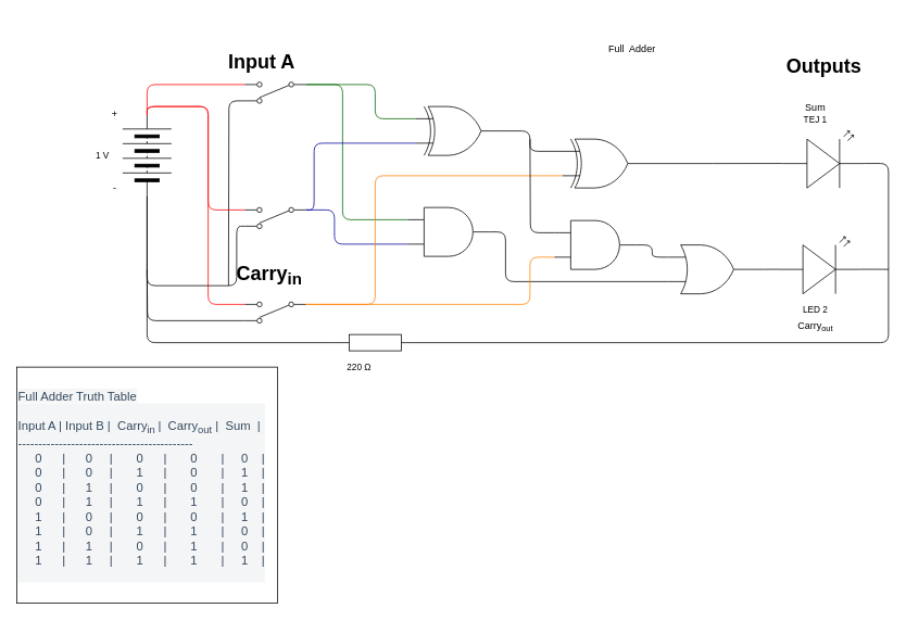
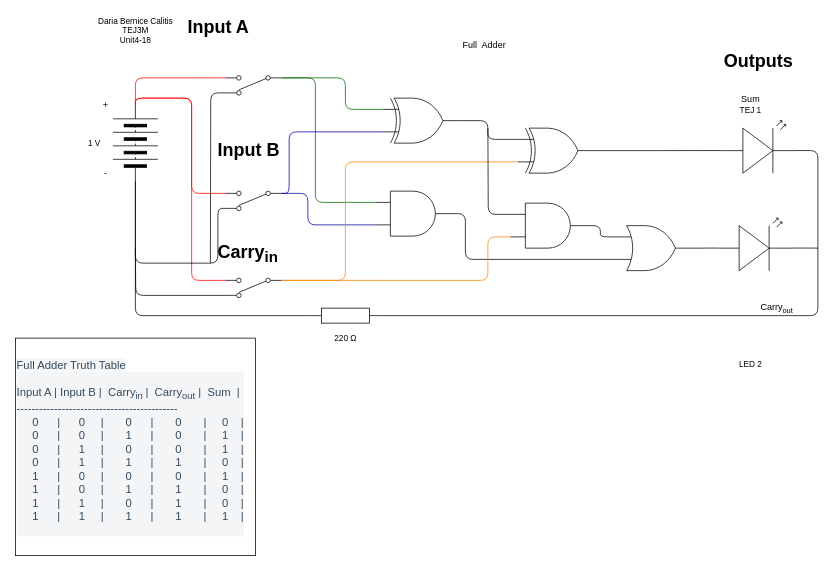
  <mxCell id="0" />
  <mxCell id="1" parent="0" />
  <mxCell id="2" style="edgeStyle=orthogonalEdgeStyle;html=1;exitX=1;exitY=0.5;exitDx=0;exitDy=0;entryX=1;entryY=0.885;entryDx=0;entryDy=0;entryPerimeter=0;endArrow=none;endFill=0;strokeColor=#FF0000;" edge="1" parent="1" source="3" target="40"><mxGeometry relative="1" as="geometry"><Array as="points"><mxPoint x="180" y="130" /><mxPoint x="255" y="130" /><mxPoint x="255" y="373" /></Array></mxGeometry></mxCell>
  <mxCell id="3" value="" style="pointerEvents=1;verticalLabelPosition=bottom;shadow=0;dashed=0;align=center;html=1;verticalAlign=top;shape=mxgraph.electrical.miscellaneous.batteryStack;rotation=-90;" parent="1" vertex="1"><mxGeometry x="130" y="160" width="100" height="60" as="geometry" /></mxCell>
  <mxCell id="4" value="1 V" style="text;html=1;align=center;verticalAlign=middle;resizable=0;points=[];autosize=1;strokeColor=none;fillColor=none;fontSize=11;fontFamily=Helvetica;fontColor=default;" parent="1" vertex="1"><mxGeometry x="110" y="180" width="30" height="20" as="geometry" /></mxCell>
- <mxCell id="5" value="220&amp;nbsp;Ω" style="text;html=1;align=center;verticalAlign=middle;resizable=0;points=[];autosize=1;strokeColor=none;fillColor=none;fontSize=11;fontFamily=Helvetica;fontColor=default;" parent="1" vertex="1"><mxGeometry x="420" y="440" width="40" height="20" as="geometry" /></mxCell>
- <mxCell id="6" value="LED 2" style="text;html=1;align=center;verticalAlign=middle;resizable=0;points=[];autosize=1;strokeColor=none;fillColor=none;fontSize=11;fontFamily=Helvetica;fontColor=default;" parent="1" vertex="1"><mxGeometry x="975" y="370" width="50" height="20" as="geometry" /></mxCell>
- <mxCell id="8" value="Full&amp;nbsp; Adder" style="text;html=1;align=center;verticalAlign=middle;resizable=0;points=[];autosize=1;strokeColor=none;fillColor=none;" parent="1" vertex="1"><mxGeometry x="740" y="50" width="70" height="20" as="geometry" /></mxCell>
+ <mxCell id="5" value="220&amp;nbsp;Ω" style="text;html=1;align=center;verticalAlign=middle;resizable=0;points=[];autosize=1;strokeColor=none;fillColor=none;fontSize=11;fontFamily=Helvetica;fontColor=default;" parent="1" vertex="1"><mxGeometry x="440" y="440" width="40" height="20" as="geometry" /></mxCell>
+ <mxCell id="6" value="LED 2" style="text;html=1;align=center;verticalAlign=middle;resizable=0;points=[];autosize=1;strokeColor=none;fillColor=none;fontSize=11;fontFamily=Helvetica;fontColor=default;" parent="1" vertex="1"><mxGeometry x="975" y="475" width="50" height="20" as="geometry" /></mxCell>
+ <mxCell id="7" value="Daria Bernice Calitis&lt;br&gt;TEJ3M&lt;br&gt;Unit4-18" style="text;html=1;align=center;verticalAlign=middle;resizable=0;points=[];autosize=1;strokeColor=none;fillColor=none;fontSize=11;fontFamily=Helvetica;fontColor=default;" parent="1" vertex="1"><mxGeometry x="125" y="20" width="110" height="40" as="geometry" /></mxCell>
+ <mxCell id="8" value="Full&amp;nbsp; Adder" style="text;html=1;align=center;verticalAlign=middle;resizable=0;points=[];autosize=1;strokeColor=none;fillColor=none;" parent="1" vertex="1"><mxGeometry x="610" y="50" width="70" height="20" as="geometry" /></mxCell>
  <mxCell id="9" value="&lt;span style=&quot;color: rgb(52 , 73 , 94) ; font-size: 15px ; font-style: normal ; font-weight: 400 ; letter-spacing: normal ; text-align: left ; text-indent: 0px ; text-transform: none ; word-spacing: 0px ; background-color: rgb(244 , 245 , 246) ; display: inline ; float: none&quot;&gt;Full Adder Truth Table&lt;/span&gt;&lt;div style=&quot;color: rgb(52 , 73 , 94) ; font-size: 15px ; font-style: normal ; font-weight: 400 ; letter-spacing: normal ; text-align: left ; text-indent: 0px ; text-transform: none ; word-spacing: 0px ; background-color: rgb(244 , 245 , 246)&quot;&gt;&lt;br&gt;&lt;/div&gt;&lt;div style=&quot;color: rgb(52 , 73 , 94) ; font-size: 15px ; font-style: normal ; font-weight: 400 ; letter-spacing: normal ; text-align: left ; text-indent: 0px ; text-transform: none ; word-spacing: 0px ; background-color: rgb(244 , 245 , 246)&quot;&gt;Input A | Input B |&amp;nbsp; Carry&lt;sub&gt;in &lt;/sub&gt;|&amp;nbsp; Carry&lt;sub&gt;out&lt;/sub&gt; |&amp;nbsp; Sum&amp;nbsp; |&lt;/div&gt;&lt;div style=&quot;color: rgb(52 , 73 , 94) ; font-size: 15px ; font-style: normal ; font-weight: 400 ; letter-spacing: normal ; text-align: left ; text-indent: 0px ; text-transform: none ; word-spacing: 0px ; background-color: rgb(244 , 245 , 246)&quot;&gt;-------------------------------------------&lt;/div&gt;&lt;div style=&quot;color: rgb(52 , 73 , 94) ; font-size: 15px ; font-style: normal ; font-weight: 400 ; letter-spacing: normal ; text-align: left ; text-indent: 0px ; text-transform: none ; word-spacing: 0px ; background-color: rgb(244 , 245 , 246)&quot;&gt;&amp;nbsp; &amp;nbsp; &amp;nbsp;0&amp;nbsp; &amp;nbsp; &amp;nbsp; |&amp;nbsp; &amp;nbsp; &amp;nbsp; 0&amp;nbsp; &amp;nbsp; &amp;nbsp;|&amp;nbsp; &amp;nbsp; &amp;nbsp; &amp;nbsp;0&amp;nbsp; &amp;nbsp; &amp;nbsp; |&amp;nbsp; &amp;nbsp; &amp;nbsp; &amp;nbsp;0&amp;nbsp; &amp;nbsp; &amp;nbsp; &amp;nbsp;|&amp;nbsp; &amp;nbsp; &amp;nbsp;0&amp;nbsp; &amp;nbsp; |&lt;/div&gt;&lt;div style=&quot;color: rgb(52 , 73 , 94) ; font-size: 15px ; font-style: normal ; font-weight: 400 ; letter-spacing: normal ; text-align: left ; text-indent: 0px ; text-transform: none ; word-spacing: 0px ; background-color: rgb(244 , 245 , 246)&quot;&gt;&lt;div&gt;&amp;nbsp; &amp;nbsp; &amp;nbsp;0&amp;nbsp; &amp;nbsp; &amp;nbsp; |&amp;nbsp; &amp;nbsp; &amp;nbsp; 0&amp;nbsp; &amp;nbsp; &amp;nbsp;|&amp;nbsp; &amp;nbsp; &amp;nbsp; &amp;nbsp;1&amp;nbsp; &amp;nbsp; &amp;nbsp; |&amp;nbsp; &amp;nbsp; &amp;nbsp; &amp;nbsp;0&amp;nbsp; &amp;nbsp; &amp;nbsp; &amp;nbsp;|&amp;nbsp; &amp;nbsp; &amp;nbsp;1&amp;nbsp; &amp;nbsp; |&lt;/div&gt;&lt;div&gt;&lt;div&gt;&amp;nbsp; &amp;nbsp; &amp;nbsp;0&amp;nbsp; &amp;nbsp; &amp;nbsp; |&amp;nbsp; &amp;nbsp; &amp;nbsp; 1&amp;nbsp; &amp;nbsp; &amp;nbsp;|&amp;nbsp; &amp;nbsp; &amp;nbsp; &amp;nbsp;0&amp;nbsp; &amp;nbsp; &amp;nbsp; |&amp;nbsp; &amp;nbsp; &amp;nbsp; &amp;nbsp;0&amp;nbsp; &amp;nbsp; &amp;nbsp; &amp;nbsp;|&amp;nbsp; &amp;nbsp; &amp;nbsp;1&amp;nbsp; &amp;nbsp; |&lt;/div&gt;&lt;/div&gt;&lt;div&gt;&lt;div&gt;&amp;nbsp; &amp;nbsp; &amp;nbsp;0&amp;nbsp; &amp;nbsp; &amp;nbsp; |&amp;nbsp; &amp;nbsp; &amp;nbsp; 1&amp;nbsp; &amp;nbsp; &amp;nbsp;|&amp;nbsp; &amp;nbsp; &amp;nbsp; &amp;nbsp;1&amp;nbsp; &amp;nbsp; &amp;nbsp; |&amp;nbsp; &amp;nbsp; &amp;nbsp; &amp;nbsp;1&amp;nbsp; &amp;nbsp; &amp;nbsp; &amp;nbsp;|&amp;nbsp; &amp;nbsp; &amp;nbsp;0&amp;nbsp; &amp;nbsp; |&lt;/div&gt;&lt;/div&gt;&lt;div&gt;&lt;div&gt;&amp;nbsp; &amp;nbsp; &amp;nbsp;1&amp;nbsp; &amp;nbsp; &amp;nbsp; |&amp;nbsp; &amp;nbsp; &amp;nbsp; 0&amp;nbsp; &amp;nbsp; &amp;nbsp;|&amp;nbsp; &amp;nbsp; &amp;nbsp; &amp;nbsp;0&amp;nbsp; &amp;nbsp; &amp;nbsp; |&amp;nbsp; &amp;nbsp; &amp;nbsp; &amp;nbsp;0&amp;nbsp; &amp;nbsp; &amp;nbsp; &amp;nbsp;|&amp;nbsp; &amp;nbsp; &amp;nbsp;1&amp;nbsp; &amp;nbsp; |&lt;/div&gt;&lt;/div&gt;&lt;div&gt;&lt;div&gt;&amp;nbsp; &amp;nbsp; &amp;nbsp;1&amp;nbsp; &amp;nbsp; &amp;nbsp; |&amp;nbsp; &amp;nbsp; &amp;nbsp; 0&amp;nbsp; &amp;nbsp; &amp;nbsp;|&amp;nbsp; &amp;nbsp; &amp;nbsp; &amp;nbsp;1&amp;nbsp; &amp;nbsp; &amp;nbsp; |&amp;nbsp; &amp;nbsp; &amp;nbsp; &amp;nbsp;1&amp;nbsp; &amp;nbsp; &amp;nbsp; &amp;nbsp;|&amp;nbsp; &amp;nbsp; &amp;nbsp;0&amp;nbsp; &amp;nbsp; |&lt;/div&gt;&lt;/div&gt;&lt;div&gt;&lt;div&gt;&amp;nbsp; &amp;nbsp; &amp;nbsp;1&amp;nbsp; &amp;nbsp; &amp;nbsp; |&amp;nbsp; &amp;nbsp; &amp;nbsp; 1&amp;nbsp; &amp;nbsp; &amp;nbsp;|&amp;nbsp; &amp;nbsp; &amp;nbsp; &amp;nbsp;0&amp;nbsp; &amp;nbsp; &amp;nbsp; |&amp;nbsp; &amp;nbsp; &amp;nbsp; &amp;nbsp;1&amp;nbsp; &amp;nbsp; &amp;nbsp; &amp;nbsp;|&amp;nbsp; &amp;nbsp; &amp;nbsp;0&amp;nbsp; &amp;nbsp; |&lt;/div&gt;&lt;/div&gt;&lt;div&gt;&lt;div&gt;&amp;nbsp; &amp;nbsp; &amp;nbsp;1&amp;nbsp; &amp;nbsp; &amp;nbsp; |&amp;nbsp; &amp;nbsp; &amp;nbsp; 1&amp;nbsp; &amp;nbsp; &amp;nbsp;|&amp;nbsp; &amp;nbsp; &amp;nbsp; &amp;nbsp;1&amp;nbsp; &amp;nbsp; &amp;nbsp; |&amp;nbsp; &amp;nbsp; &amp;nbsp; &amp;nbsp;1&amp;nbsp; &amp;nbsp; &amp;nbsp; &amp;nbsp;|&amp;nbsp; &amp;nbsp; &amp;nbsp;1&amp;nbsp; &amp;nbsp; |&lt;/div&gt;&lt;/div&gt;&lt;div&gt;&amp;nbsp; &amp;nbsp;&lt;br&gt;&lt;/div&gt;&lt;/div&gt;" style="whiteSpace=wrap;html=1;align=left;" parent="1" vertex="1"><mxGeometry x="20" y="450" width="320" height="290" as="geometry" /></mxCell>
  <mxCell id="10" value="+" style="text;html=1;align=center;verticalAlign=middle;resizable=0;points=[];autosize=1;strokeColor=none;fillColor=none;" parent="1" vertex="1"><mxGeometry x="130" y="130" width="20" height="20" as="geometry" /></mxCell>
  <mxCell id="11" value="-" style="text;html=1;align=center;verticalAlign=middle;resizable=0;points=[];autosize=1;strokeColor=none;fillColor=none;" parent="1" vertex="1"><mxGeometry x="130" y="220" width="20" height="20" as="geometry" /></mxCell>
  <mxCell id="12" style="edgeStyle=orthogonalEdgeStyle;html=1;exitX=0;exitY=0.885;exitDx=0;exitDy=0;exitPerimeter=0;entryX=0;entryY=0.25;entryDx=0;entryDy=0;entryPerimeter=0;endArrow=none;endFill=0;rounded=1;strokeColor=#006600;" parent="1" source="16" target="26" edge="1"><mxGeometry relative="1" as="geometry"><mxPoint x="470" y="115" as="targetPoint" /><Array as="points"><mxPoint x="460" y="103" /><mxPoint x="460" y="145" /></Array></mxGeometry></mxCell>
  <mxCell id="13" style="edgeStyle=orthogonalEdgeStyle;html=1;exitX=1;exitY=0.115;exitDx=0;exitDy=0;exitPerimeter=0;endArrow=none;endFill=0;fillColor=#FF0000;strokeColor=#000000;" parent="1" source="16" edge="1"><mxGeometry relative="1" as="geometry"><mxPoint x="280" y="350" as="targetPoint" /></mxGeometry></mxCell>
  <mxCell id="14" style="edgeStyle=orthogonalEdgeStyle;html=1;exitX=1;exitY=0.885;exitDx=0;exitDy=0;exitPerimeter=0;entryX=1;entryY=0.5;entryDx=0;entryDy=0;endArrow=none;endFill=0;strokeColor=#FF0000;" parent="1" source="16" target="3" edge="1"><mxGeometry relative="1" as="geometry" /></mxCell>
  <mxCell id="15" style="edgeStyle=orthogonalEdgeStyle;rounded=1;html=1;exitX=0;exitY=0.885;exitDx=0;exitDy=0;exitPerimeter=0;entryX=0;entryY=0.25;entryDx=0;entryDy=0;entryPerimeter=0;endArrow=none;endFill=0;strokeColor=#006600;" parent="1" source="16" target="28" edge="1"><mxGeometry relative="1" as="geometry"><Array as="points"><mxPoint x="420" y="103" /><mxPoint x="420" y="269" /></Array></mxGeometry></mxCell>
  <mxCell id="16" value="" style="pointerEvents=1;verticalLabelPosition=bottom;shadow=0;dashed=0;align=center;html=1;verticalAlign=top;shape=mxgraph.electrical.electro-mechanical.2-way_switch;rotation=-180;" parent="1" vertex="1"><mxGeometry x="300" y="100" width="75" height="26" as="geometry" /></mxCell>
  <mxCell id="17" style="edgeStyle=orthogonalEdgeStyle;rounded=1;orthogonalLoop=1;jettySize=auto;html=1;exitX=1;exitY=0.115;exitDx=0;exitDy=0;exitPerimeter=0;entryX=0;entryY=0.5;entryDx=0;entryDy=0;endArrow=none;endFill=0;strokeColor=#000000;" parent="1" source="21" target="3" edge="1"><mxGeometry relative="1" as="geometry"><Array as="points"><mxPoint x="290" y="277" /><mxPoint x="290" y="350" /><mxPoint x="180" y="350" /></Array></mxGeometry></mxCell>
  <mxCell id="18" style="edgeStyle=orthogonalEdgeStyle;html=1;exitX=0;exitY=0.885;exitDx=0;exitDy=0;exitPerimeter=0;entryX=0;entryY=0.75;entryDx=0;entryDy=0;entryPerimeter=0;endArrow=none;endFill=0;strokeColor=#000099;" parent="1" source="21" target="26" edge="1"><mxGeometry relative="1" as="geometry"><mxPoint x="444" y="195" as="targetPoint" /><Array as="points"><mxPoint x="385" y="175" /></Array></mxGeometry></mxCell>
  <mxCell id="19" style="edgeStyle=orthogonalEdgeStyle;html=1;exitX=1;exitY=0.885;exitDx=0;exitDy=0;exitPerimeter=0;entryX=1;entryY=0.5;entryDx=0;entryDy=0;endArrow=none;endFill=0;strokeColor=#FF0000;" parent="1" source="21" target="3" edge="1"><mxGeometry relative="1" as="geometry" /></mxCell>
  <mxCell id="20" style="edgeStyle=orthogonalEdgeStyle;rounded=1;html=1;exitX=0;exitY=0.885;exitDx=0;exitDy=0;exitPerimeter=0;endArrow=none;endFill=0;entryX=0;entryY=0.75;entryDx=0;entryDy=0;entryPerimeter=0;strokeColor=#000099;" parent="1" source="21" target="28" edge="1"><mxGeometry relative="1" as="geometry"><Array as="points"><mxPoint x="410" y="257" /><mxPoint x="410" y="299" /></Array></mxGeometry></mxCell>
  <mxCell id="21" value="" style="pointerEvents=1;verticalLabelPosition=bottom;shadow=0;dashed=0;align=center;html=1;verticalAlign=top;shape=mxgraph.electrical.electro-mechanical.2-way_switch;rotation=-180;" parent="1" vertex="1"><mxGeometry x="300" y="254" width="75" height="26" as="geometry" /></mxCell>
- <mxCell id="22" value="&lt;h1&gt;Input A&lt;/h1&gt;" style="text;html=1;strokeColor=none;fillColor=none;spacing=5;spacingTop=-20;whiteSpace=wrap;overflow=hidden;rounded=0;" parent="1" vertex="1"><mxGeometry x="275" y="55" width="100" height="40" as="geometry" /></mxCell>
+ <mxCell id="22" value="&lt;h1&gt;Input A&lt;/h1&gt;" style="text;html=1;strokeColor=none;fillColor=none;spacing=5;spacingTop=-20;whiteSpace=wrap;overflow=hidden;rounded=0;" parent="1" vertex="1"><mxGeometry x="245" y="15" width="100" height="40" as="geometry" /></mxCell>
+ <mxCell id="23" value="&lt;h1&gt;Input B&lt;/h1&gt;" style="text;html=1;strokeColor=none;fillColor=none;spacing=5;spacingTop=-20;whiteSpace=wrap;overflow=hidden;rounded=0;" parent="1" vertex="1"><mxGeometry x="285" y="180" width="100" height="40" as="geometry" /></mxCell>
  <mxCell id="24" value="&lt;h1&gt;Outputs&lt;/h1&gt;" style="text;html=1;strokeColor=none;fillColor=none;spacing=5;spacingTop=-20;whiteSpace=wrap;overflow=hidden;rounded=0;" parent="1" vertex="1"><mxGeometry x="960" y="61" width="100" height="40" as="geometry" /></mxCell>
  <mxCell id="25" style="edgeStyle=orthogonalEdgeStyle;html=1;exitX=1;exitY=0.5;exitDx=0;exitDy=0;exitPerimeter=0;entryX=0;entryY=0.25;entryDx=0;entryDy=0;entryPerimeter=0;endArrow=none;endFill=0;strokeColor=#000000;" edge="1" parent="1" source="26" target="43"><mxGeometry relative="1" as="geometry" /></mxCell>
  <mxCell id="26" value="" style="verticalLabelPosition=bottom;shadow=0;dashed=0;align=center;html=1;verticalAlign=top;shape=mxgraph.electrical.logic_gates.logic_gate;operation=xor;" parent="1" vertex="1"><mxGeometry x="510" y="130" width="100" height="60" as="geometry" /></mxCell>
  <mxCell id="27" style="edgeStyle=orthogonalEdgeStyle;html=1;exitX=1;exitY=0.5;exitDx=0;exitDy=0;exitPerimeter=0;entryX=0;entryY=0.75;entryDx=0;entryDy=0;entryPerimeter=0;endArrow=none;endFill=0;strokeColor=#000000;" edge="1" parent="1" source="28" target="49"><mxGeometry relative="1" as="geometry"><Array as="points"><mxPoint x="620" y="284" /><mxPoint x="620" y="345" /></Array></mxGeometry></mxCell>
  <mxCell id="28" value="" style="verticalLabelPosition=bottom;shadow=0;dashed=0;align=center;html=1;verticalAlign=top;shape=mxgraph.electrical.logic_gates.logic_gate;operation=and;" parent="1" vertex="1"><mxGeometry x="500" y="254" width="100" height="60" as="geometry" /></mxCell>
  <mxCell id="29" value="Sum" style="text;html=1;align=center;verticalAlign=middle;resizable=0;points=[];autosize=1;strokeColor=none;fillColor=none;" parent="1" vertex="1"><mxGeometry x="980" y="121" width="40" height="20" as="geometry" /></mxCell>
- <mxCell id="30" value="Carry&lt;sub&gt;out&lt;/sub&gt;" style="text;html=1;align=center;verticalAlign=middle;resizable=0;points=[];autosize=1;strokeColor=none;fillColor=none;" parent="1" vertex="1"><mxGeometry x="970" y="390" width="60" height="20" as="geometry" /></mxCell>
+ <mxCell id="30" value="Carry&lt;sub&gt;out&lt;/sub&gt;" style="text;html=1;align=center;verticalAlign=middle;resizable=0;points=[];autosize=1;strokeColor=none;fillColor=none;" parent="1" vertex="1"><mxGeometry x="1005" y="400" width="60" height="20" as="geometry" /></mxCell>
  <mxCell id="31" style="edgeStyle=orthogonalEdgeStyle;html=1;exitX=1;exitY=0.57;exitDx=0;exitDy=0;exitPerimeter=0;entryX=1;entryY=0.5;entryDx=0;entryDy=0;entryPerimeter=0;endArrow=none;endFill=0;strokeColor=#000000;" edge="1" parent="1" source="32" target="36"><mxGeometry relative="1" as="geometry"><Array as="points"><mxPoint x="1090" y="200" /><mxPoint x="1090" y="420" /></Array></mxGeometry></mxCell>
  <mxCell id="32" value="" style="verticalLabelPosition=bottom;shadow=0;dashed=0;align=center;html=1;verticalAlign=top;shape=mxgraph.electrical.opto_electronics.led_2;pointerEvents=1;" parent="1" vertex="1"><mxGeometry x="960" y="160" width="100" height="70" as="geometry" /></mxCell>
  <mxCell id="33" style="edgeStyle=orthogonalEdgeStyle;html=1;exitX=1;exitY=0.57;exitDx=0;exitDy=0;exitPerimeter=0;endArrow=none;endFill=0;strokeColor=#000000;" edge="1" parent="1" source="34"><mxGeometry relative="1" as="geometry"><mxPoint x="1090" y="330" as="targetPoint" /></mxGeometry></mxCell>
  <mxCell id="34" value="" style="verticalLabelPosition=bottom;shadow=0;dashed=0;align=center;html=1;verticalAlign=top;shape=mxgraph.electrical.opto_electronics.led_2;pointerEvents=1;" parent="1" vertex="1"><mxGeometry x="955" y="290" width="100" height="70" as="geometry" /></mxCell>
  <mxCell id="35" style="edgeStyle=orthogonalEdgeStyle;rounded=1;html=1;exitX=0;exitY=0.5;exitDx=0;exitDy=0;exitPerimeter=0;endArrow=none;endFill=0;strokeColor=#000000;" parent="1" source="36" target="3" edge="1"><mxGeometry relative="1" as="geometry" /></mxCell>
  <mxCell id="36" value="" style="pointerEvents=1;verticalLabelPosition=bottom;shadow=0;dashed=0;align=center;html=1;verticalAlign=top;shape=mxgraph.electrical.resistors.resistor_1;" parent="1" vertex="1"><mxGeometry x="410" y="410" width="100" height="20" as="geometry" /></mxCell>
  <mxCell id="37" value="TEJ 1" style="text;html=1;align=center;verticalAlign=middle;resizable=0;points=[];autosize=1;strokeColor=none;fillColor=none;fontSize=11;fontFamily=Helvetica;fontColor=default;" parent="1" vertex="1"><mxGeometry x="975" y="136" width="50" height="20" as="geometry" /></mxCell>
  <mxCell id="38" style="edgeStyle=orthogonalEdgeStyle;html=1;exitX=1;exitY=0.115;exitDx=0;exitDy=0;exitPerimeter=0;endArrow=none;endFill=0;strokeColor=#000000;" edge="1" parent="1" source="40"><mxGeometry relative="1" as="geometry"><mxPoint x="180" y="330" as="targetPoint" /></mxGeometry></mxCell>
  <mxCell id="39" style="edgeStyle=orthogonalEdgeStyle;html=1;exitX=0;exitY=0.885;exitDx=0;exitDy=0;exitPerimeter=0;entryX=0;entryY=0.75;entryDx=0;entryDy=0;entryPerimeter=0;endArrow=none;endFill=0;strokeColor=#FF8000;" edge="1" parent="1" source="40" target="43"><mxGeometry relative="1" as="geometry"><Array as="points"><mxPoint x="460" y="373" /><mxPoint x="460" y="215" /></Array></mxGeometry></mxCell>
  <mxCell id="40" value="" style="pointerEvents=1;verticalLabelPosition=bottom;shadow=0;dashed=0;align=center;html=1;verticalAlign=top;shape=mxgraph.electrical.electro-mechanical.2-way_switch;rotation=-180;" vertex="1" parent="1"><mxGeometry x="300" y="370" width="75" height="26" as="geometry" /></mxCell>
  <mxCell id="41" value="&lt;h1&gt;Carry&lt;sub&gt;in&lt;/sub&gt;&lt;/h1&gt;" style="text;html=1;strokeColor=none;fillColor=none;spacing=5;spacingTop=-20;whiteSpace=wrap;overflow=hidden;rounded=0;" vertex="1" parent="1"><mxGeometry x="285" y="315" width="100" height="40" as="geometry" /></mxCell>
  <mxCell id="42" style="edgeStyle=orthogonalEdgeStyle;html=1;exitX=1;exitY=0.5;exitDx=0;exitDy=0;exitPerimeter=0;entryX=0;entryY=0.57;entryDx=0;entryDy=0;entryPerimeter=0;endArrow=none;endFill=0;strokeColor=#000000;" edge="1" parent="1" source="43" target="32"><mxGeometry relative="1" as="geometry" /></mxCell>
  <mxCell id="43" value="" style="verticalLabelPosition=bottom;shadow=0;dashed=0;align=center;html=1;verticalAlign=top;shape=mxgraph.electrical.logic_gates.logic_gate;operation=xor;" vertex="1" parent="1"><mxGeometry x="690" y="170" width="100" height="60" as="geometry" /></mxCell>
  <mxCell id="44" style="edgeStyle=orthogonalEdgeStyle;html=1;exitX=1;exitY=0.5;exitDx=0;exitDy=0;exitPerimeter=0;entryX=0;entryY=0.25;entryDx=0;entryDy=0;entryPerimeter=0;endArrow=none;endFill=0;strokeColor=#000000;" edge="1" parent="1" source="47" target="49"><mxGeometry relative="1" as="geometry" /></mxCell>
  <mxCell id="45" style="edgeStyle=orthogonalEdgeStyle;html=1;exitX=0;exitY=0.25;exitDx=0;exitDy=0;exitPerimeter=0;endArrow=none;endFill=0;strokeColor=#000000;" edge="1" parent="1" source="47"><mxGeometry relative="1" as="geometry"><mxPoint x="650" y="170" as="targetPoint" /></mxGeometry></mxCell>
  <mxCell id="46" style="edgeStyle=orthogonalEdgeStyle;html=1;exitX=0;exitY=0.75;exitDx=0;exitDy=0;exitPerimeter=0;entryX=0;entryY=0.885;entryDx=0;entryDy=0;entryPerimeter=0;endArrow=none;endFill=0;strokeColor=#FF8000;" edge="1" parent="1" source="47" target="40"><mxGeometry relative="1" as="geometry"><Array as="points"><mxPoint x="650" y="315" /><mxPoint x="650" y="373" /></Array></mxGeometry></mxCell>
  <mxCell id="47" value="" style="verticalLabelPosition=bottom;shadow=0;dashed=0;align=center;html=1;verticalAlign=top;shape=mxgraph.electrical.logic_gates.logic_gate;operation=and;" vertex="1" parent="1"><mxGeometry x="680" y="270" width="100" height="60" as="geometry" /></mxCell>
  <mxCell id="48" style="edgeStyle=orthogonalEdgeStyle;html=1;exitX=1;exitY=0.5;exitDx=0;exitDy=0;exitPerimeter=0;entryX=0;entryY=0.57;entryDx=0;entryDy=0;entryPerimeter=0;endArrow=none;endFill=0;strokeColor=#000000;" edge="1" parent="1" source="49" target="34"><mxGeometry relative="1" as="geometry" /></mxCell>
  <mxCell id="49" value="" style="verticalLabelPosition=bottom;shadow=0;dashed=0;align=center;html=1;verticalAlign=top;shape=mxgraph.electrical.logic_gates.logic_gate;operation=or;" vertex="1" parent="1"><mxGeometry x="820" y="300" width="100" height="60" as="geometry" /></mxCell>
